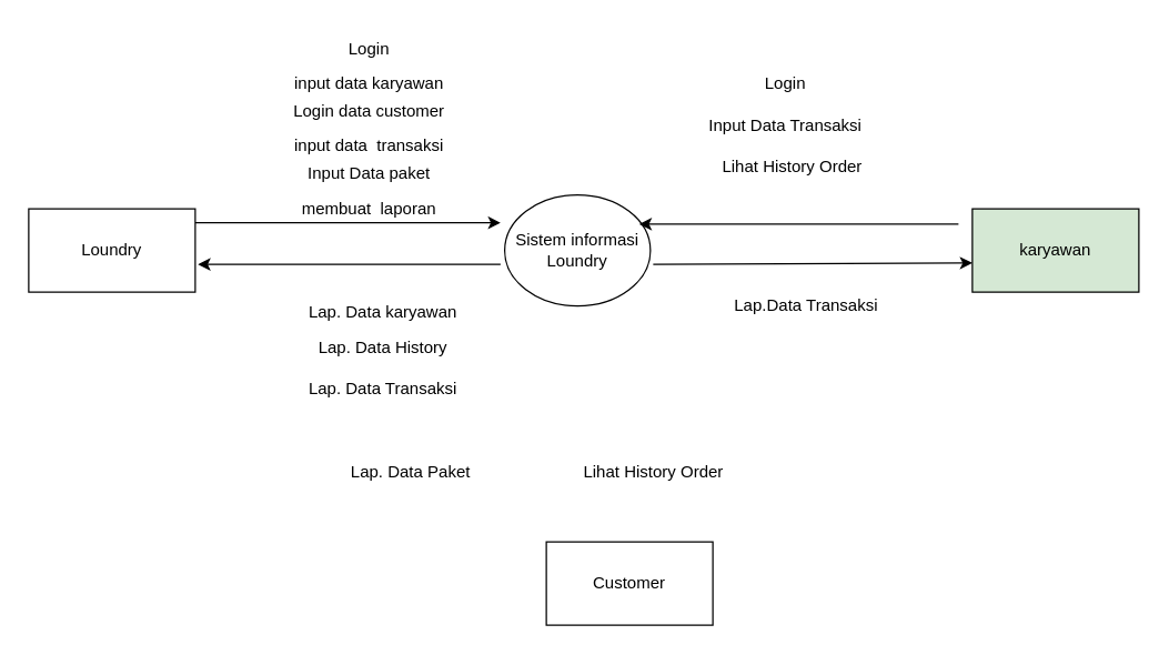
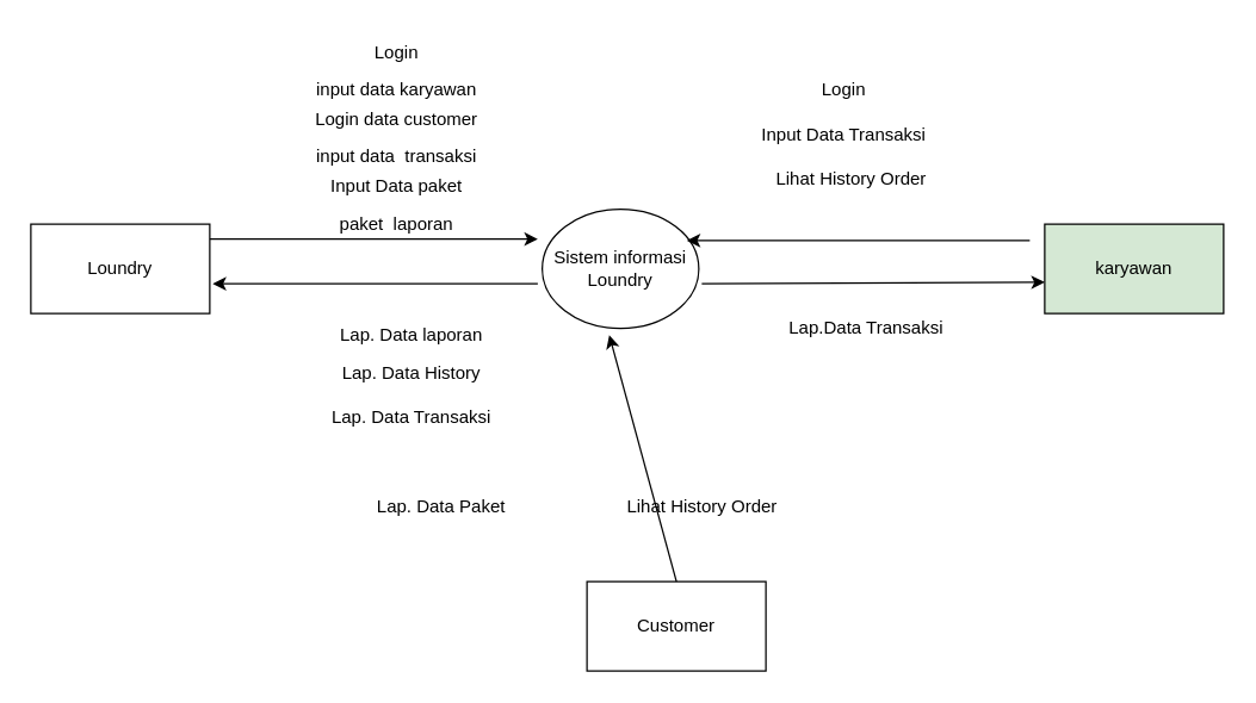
  <mxCell id="0" />
  <mxCell id="1" parent="0" />
  <mxCell id="2" value="input data karyawan" style="text;html=1;align=center;verticalAlign=middle;resizable=0;points=[];autosize=1;strokeColor=none;fillColor=none;" vertex="1" parent="1"><mxGeometry x="200" y="45" width="130" height="30" as="geometry" /></mxCell>
  <mxCell id="3" value="Login data customer" style="text;html=1;align=center;verticalAlign=middle;resizable=0;points=[];autosize=1;strokeColor=none;fillColor=none;" vertex="1" parent="1"><mxGeometry x="200" y="65" width="130" height="30" as="geometry" /></mxCell>
  <mxCell id="4" value="input data&amp;nbsp; transaksi" style="text;html=1;align=center;verticalAlign=middle;resizable=0;points=[];autosize=1;strokeColor=none;fillColor=none;" vertex="1" parent="1"><mxGeometry x="200" y="90" width="130" height="30" as="geometry" /></mxCell>
  <mxCell id="5" value="Input Data paket" style="text;html=1;align=center;verticalAlign=middle;resizable=0;points=[];autosize=1;strokeColor=none;fillColor=none;" vertex="1" parent="1"><mxGeometry x="210" y="110" width="110" height="30" as="geometry" /></mxCell>
  <mxCell id="6" value="Login" style="text;html=1;align=center;verticalAlign=middle;resizable=0;points=[];autosize=1;strokeColor=none;fillColor=none;" vertex="1" parent="1"><mxGeometry x="240" y="20" width="50" height="30" as="geometry" /></mxCell>
- <mxCell id="7" value="membuat&amp;nbsp; laporan" style="text;html=1;align=center;verticalAlign=middle;resizable=0;points=[];autosize=1;strokeColor=none;fillColor=none;" vertex="1" parent="1"><mxGeometry x="205" y="135" width="120" height="30" as="geometry" /></mxCell>
+ <mxCell id="7" value="paket&amp;nbsp; laporan" style="text;html=1;align=center;verticalAlign=middle;resizable=0;points=[];autosize=1;strokeColor=none;fillColor=none;" vertex="1" parent="1"><mxGeometry x="205" y="135" width="120" height="30" as="geometry" /></mxCell>
  <mxCell id="8" value="Sistem informasi Loundry" style="ellipse;whiteSpace=wrap;html=1;" vertex="1" parent="1"><mxGeometry x="363" y="140" width="105" height="80" as="geometry" /></mxCell>
  <mxCell id="9" value="" style="endArrow=classic;html=1;rounded=0;exitX=1;exitY=0.25;exitDx=0;exitDy=0;" edge="1" parent="1"><mxGeometry width="50" height="50" relative="1" as="geometry"><mxPoint x="140" y="160" as="sourcePoint" /><mxPoint x="360" y="160" as="targetPoint" /></mxGeometry></mxCell>
  <mxCell id="10" value="" style="endArrow=classic;html=1;rounded=0;" edge="1" parent="1"><mxGeometry width="50" height="50" relative="1" as="geometry"><mxPoint x="360" y="190" as="sourcePoint" /><mxPoint x="142" y="190" as="targetPoint" /><Array as="points" /></mxGeometry></mxCell>
- <mxCell id="11" value="Lap. Data karyawan&lt;br&gt;" style="text;html=1;align=center;verticalAlign=middle;resizable=0;points=[];autosize=1;strokeColor=none;fillColor=none;" vertex="1" parent="1"><mxGeometry x="210" y="210" width="130" height="30" as="geometry" /></mxCell>
+ <mxCell id="11" value="Lap. Data laporan&lt;br&gt;" style="text;html=1;align=center;verticalAlign=middle;resizable=0;points=[];autosize=1;strokeColor=none;fillColor=none;" vertex="1" parent="1"><mxGeometry x="210" y="210" width="130" height="30" as="geometry" /></mxCell>
  <mxCell id="12" value="Lap. Data History" style="text;html=1;align=center;verticalAlign=middle;resizable=0;points=[];autosize=1;strokeColor=none;fillColor=none;" vertex="1" parent="1"><mxGeometry x="210" y="235" width="130" height="30" as="geometry" /></mxCell>
  <mxCell id="13" value="Lap. Data Transaksi" style="text;html=1;align=center;verticalAlign=middle;resizable=0;points=[];autosize=1;strokeColor=none;fillColor=none;" vertex="1" parent="1"><mxGeometry x="210" y="265" width="130" height="30" as="geometry" /></mxCell>
  <mxCell id="14" value="Lap. Data Paket" style="text;html=1;align=center;verticalAlign=middle;resizable=0;points=[];autosize=1;strokeColor=none;fillColor=none;" vertex="1" parent="1"><mxGeometry x="240" y="325" width="110" height="30" as="geometry" /></mxCell>
  <mxCell id="15" value="karyawan" style="rounded=0;whiteSpace=wrap;html=1;fillColor=#d5e8d4;" vertex="1" parent="1"><mxGeometry x="700" y="150" width="120" height="60" as="geometry" /></mxCell>
  <mxCell id="16" value="" style="endArrow=classic;html=1;rounded=0;entryX=1.017;entryY=0.65;entryDx=0;entryDy=0;entryPerimeter=0;" edge="1" parent="1"><mxGeometry width="50" height="50" relative="1" as="geometry"><mxPoint x="690" y="161" as="sourcePoint" /><mxPoint x="460" y="161" as="targetPoint" /><Array as="points"><mxPoint x="518" y="161" /></Array></mxGeometry></mxCell>
  <mxCell id="17" value="" style="endArrow=classic;html=1;rounded=0;" edge="1" parent="1"><mxGeometry width="50" height="50" relative="1" as="geometry"><mxPoint x="470" y="190" as="sourcePoint" /><mxPoint x="700" y="189" as="targetPoint" /></mxGeometry></mxCell>
  <mxCell id="18" value="Loundry" style="rounded=0;whiteSpace=wrap;html=1;" vertex="1" parent="1"><mxGeometry x="20" y="150" width="120" height="60" as="geometry" /></mxCell>
  <mxCell id="19" value="Login" style="text;html=1;align=center;verticalAlign=middle;resizable=0;points=[];autosize=1;strokeColor=none;fillColor=none;" vertex="1" parent="1"><mxGeometry x="540" y="45" width="50" height="30" as="geometry" /></mxCell>
  <mxCell id="20" value="Input Data Transaksi" style="text;html=1;align=center;verticalAlign=middle;resizable=0;points=[];autosize=1;strokeColor=none;fillColor=none;" vertex="1" parent="1"><mxGeometry x="500" y="75" width="130" height="30" as="geometry" /></mxCell>
  <mxCell id="21" value="Lihat History Order" style="text;html=1;align=center;verticalAlign=middle;resizable=0;points=[];autosize=1;strokeColor=none;fillColor=none;" vertex="1" parent="1"><mxGeometry x="510" y="105" width="120" height="30" as="geometry" /></mxCell>
  <mxCell id="22" value="Lap.Data Transaksi" style="text;html=1;align=center;verticalAlign=middle;resizable=0;points=[];autosize=1;strokeColor=none;fillColor=none;" vertex="1" parent="1"><mxGeometry x="515" y="205" width="130" height="30" as="geometry" /></mxCell>
  <mxCell id="23" value="Customer" style="rounded=0;whiteSpace=wrap;html=1;" vertex="1" parent="1"><mxGeometry x="393" y="390" width="120" height="60" as="geometry" /></mxCell>
+ <mxCell id="24" value="" style="endArrow=classic;html=1;rounded=0;exitX=0.5;exitY=0;exitDx=0;exitDy=0;entryX=0.428;entryY=1.056;entryDx=0;entryDy=0;entryPerimeter=0;" edge="1" parent="1" source="23" target="8"><mxGeometry width="50" height="50" relative="1" as="geometry"><mxPoint x="500" y="250" as="sourcePoint" /><mxPoint x="550" y="200" as="targetPoint" /></mxGeometry></mxCell>
  <mxCell id="25" value="Lihat History Order" style="text;html=1;align=center;verticalAlign=middle;resizable=0;points=[];autosize=1;strokeColor=none;fillColor=none;" vertex="1" parent="1"><mxGeometry x="410" y="325" width="120" height="30" as="geometry" /></mxCell>
